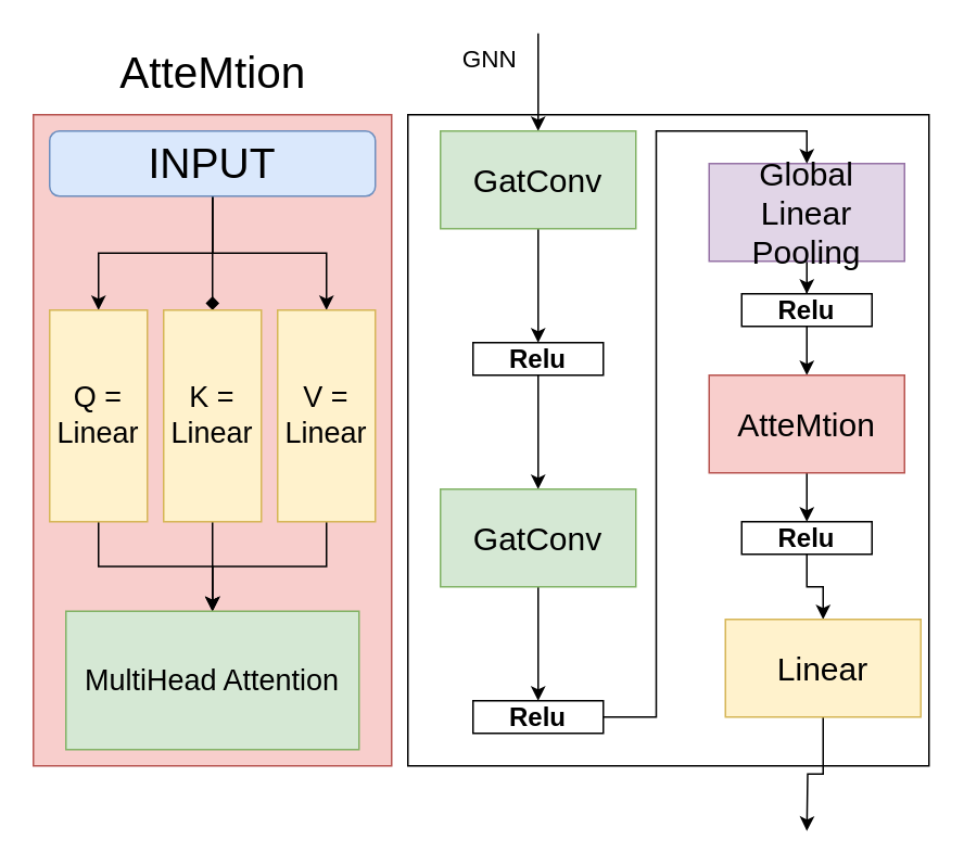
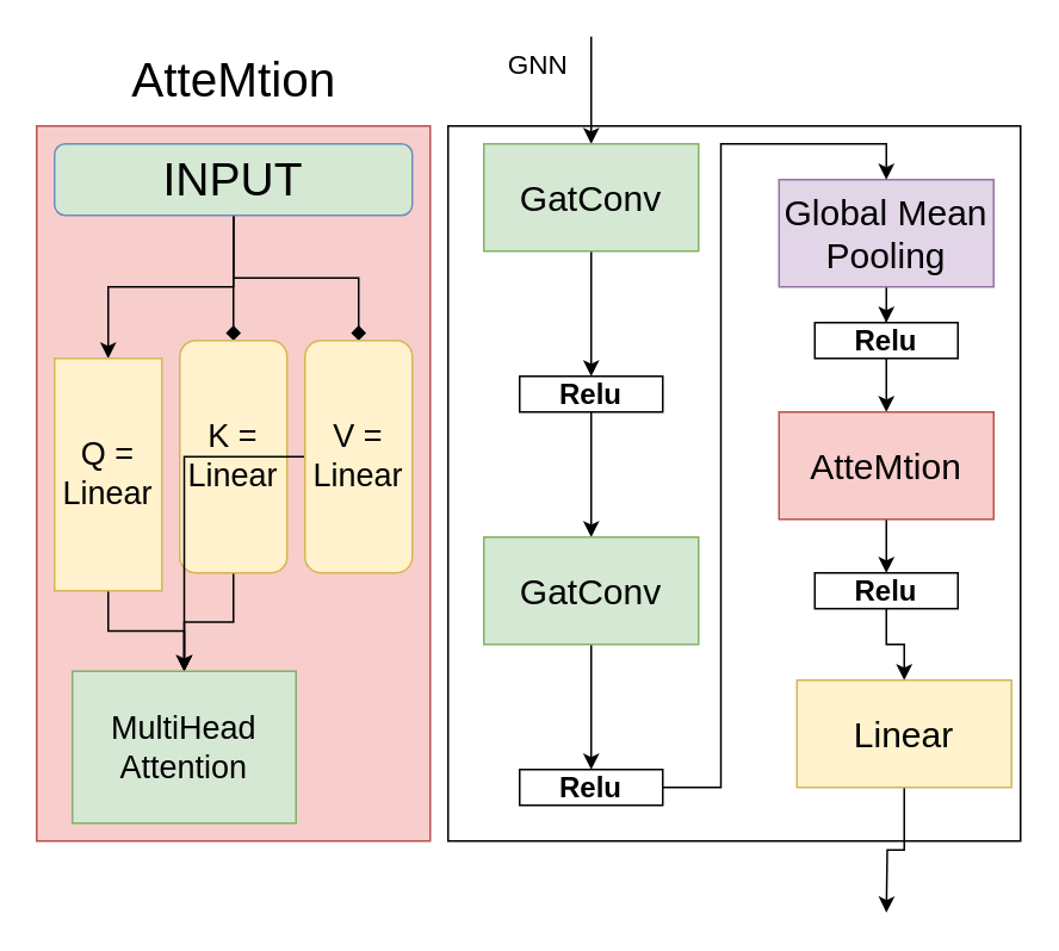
  <mxCell id="0" />
  <mxCell id="1" parent="0" />
  <mxCell id="2" value="" style="rounded=0;whiteSpace=wrap;html=1;fillColor=#f8cecc;strokeColor=#b85450;" vertex="1" parent="1"><mxGeometry x="20" y="70" width="220" height="400" as="geometry" /></mxCell>
  <mxCell id="3" style="edgeStyle=orthogonalEdgeStyle;rounded=0;orthogonalLoop=1;jettySize=auto;html=1;" edge="1" parent="1" source="6" target="8"><mxGeometry relative="1" as="geometry" /></mxCell>
  <mxCell id="4" style="edgeStyle=orthogonalEdgeStyle;rounded=0;orthogonalLoop=1;jettySize=auto;html=1;entryX=0.5;entryY=0;entryDx=0;entryDy=0;endArrow=diamond;" edge="1" parent="1" source="6" target="10"><mxGeometry relative="1" as="geometry" /></mxCell>
- <mxCell id="5" style="edgeStyle=orthogonalEdgeStyle;rounded=0;orthogonalLoop=1;jettySize=auto;html=1;" edge="1" parent="1" source="6" target="12"><mxGeometry relative="1" as="geometry" /></mxCell>
- <mxCell id="6" value="&lt;font style=&quot;font-size: 26px;&quot;&gt;INPUT&lt;/font&gt;" style="rounded=1;whiteSpace=wrap;html=1;fillColor=#dae8fc;strokeColor=#6c8ebf;" vertex="1" parent="1"><mxGeometry x="30" y="80" width="200" height="40" as="geometry" /></mxCell>
+ <mxCell id="5" style="edgeStyle=orthogonalEdgeStyle;rounded=0;orthogonalLoop=1;jettySize=auto;html=1;endArrow=diamond;" edge="1" parent="1" source="6" target="12"><mxGeometry relative="1" as="geometry" /></mxCell>
+ <mxCell id="6" value="&lt;font style=&quot;font-size: 26px;&quot;&gt;INPUT&lt;/font&gt;" style="rounded=1;whiteSpace=wrap;html=1;fillColor=#d5e8d4;strokeColor=#6c8ebf;" vertex="1" parent="1"><mxGeometry x="30" y="80" width="200" height="40" as="geometry" /></mxCell>
  <mxCell id="7" style="edgeStyle=orthogonalEdgeStyle;rounded=0;orthogonalLoop=1;jettySize=auto;html=1;" edge="1" parent="1" source="8" target="13"><mxGeometry relative="1" as="geometry" /></mxCell>
- <mxCell id="8" value="&lt;font style=&quot;font-size: 18px;&quot;&gt;Q = &lt;/font&gt;&lt;br&gt;&lt;div&gt;&lt;font style=&quot;font-size: 18px;&quot;&gt;Linear&lt;/font&gt;&lt;/div&gt;" style="rounded=0;whiteSpace=wrap;html=1;fillColor=#fff2cc;strokeColor=#d6b656;" vertex="1" parent="1"><mxGeometry x="30" y="190" width="60" height="130" as="geometry" /></mxCell>
+ <mxCell id="8" value="&lt;font style=&quot;font-size: 18px;&quot;&gt;Q = &lt;/font&gt;&lt;br&gt;&lt;div&gt;&lt;font style=&quot;font-size: 18px;&quot;&gt;Linear&lt;/font&gt;&lt;/div&gt;" style="rounded=0;whiteSpace=wrap;html=1;fillColor=#fff2cc;strokeColor=#d6b656;" vertex="1" parent="1"><mxGeometry x="30" y="200" width="60" height="130" as="geometry" /></mxCell>
  <mxCell id="9" style="edgeStyle=orthogonalEdgeStyle;rounded=0;orthogonalLoop=1;jettySize=auto;html=1;" edge="1" parent="1" source="10" target="13"><mxGeometry relative="1" as="geometry" /></mxCell>
- <mxCell id="10" value="&lt;div&gt;&lt;font style=&quot;font-size: 18px;&quot;&gt;K = &lt;/font&gt;&lt;/div&gt;&lt;div&gt;&lt;font style=&quot;font-size: 18px;&quot;&gt;Linear&lt;/font&gt;&lt;/div&gt;" style="rounded=0;whiteSpace=wrap;html=1;fillColor=#fff2cc;strokeColor=#d6b656;" vertex="1" parent="1"><mxGeometry x="100" y="190" width="60" height="130" as="geometry" /></mxCell>
+ <mxCell id="10" value="&lt;div&gt;&lt;font style=&quot;font-size: 18px;&quot;&gt;K = &lt;/font&gt;&lt;/div&gt;&lt;div&gt;&lt;font style=&quot;font-size: 18px;&quot;&gt;Linear&lt;/font&gt;&lt;/div&gt;" style="whiteSpace=wrap;html=1;fillColor=#fff2cc;strokeColor=#d6b656;rounded=1;" vertex="1" parent="1"><mxGeometry x="100" y="190" width="60" height="130" as="geometry" /></mxCell>
  <mxCell id="11" style="edgeStyle=orthogonalEdgeStyle;rounded=0;orthogonalLoop=1;jettySize=auto;html=1;entryX=0.5;entryY=0;entryDx=0;entryDy=0;" edge="1" parent="1" source="12" target="13"><mxGeometry relative="1" as="geometry" /></mxCell>
- <mxCell id="12" value="&lt;font style=&quot;font-size: 18px;&quot;&gt;V = &lt;/font&gt;&lt;br&gt;&lt;div&gt;&lt;font style=&quot;font-size: 18px;&quot;&gt;Linear&lt;/font&gt;&lt;/div&gt;" style="rounded=0;whiteSpace=wrap;html=1;fillColor=#fff2cc;strokeColor=#d6b656;" vertex="1" parent="1"><mxGeometry x="170" y="190" width="60" height="130" as="geometry" /></mxCell>
- <mxCell id="13" value="&lt;font style=&quot;font-size: 18px;&quot;&gt;MultiHead Attention&lt;/font&gt;" style="rounded=0;whiteSpace=wrap;html=1;fillColor=#d5e8d4;strokeColor=#82b366;" vertex="1" parent="1"><mxGeometry x="40" y="375" width="180" height="85" as="geometry" /></mxCell>
+ <mxCell id="12" value="&lt;font style=&quot;font-size: 18px;&quot;&gt;V = &lt;/font&gt;&lt;br&gt;&lt;div&gt;&lt;font style=&quot;font-size: 18px;&quot;&gt;Linear&lt;/font&gt;&lt;/div&gt;" style="whiteSpace=wrap;html=1;fillColor=#fff2cc;strokeColor=#d6b656;rounded=1;" vertex="1" parent="1"><mxGeometry x="170" y="190" width="60" height="130" as="geometry" /></mxCell>
+ <mxCell id="13" value="&lt;font style=&quot;font-size: 18px;&quot;&gt;MultiHead Attention&lt;/font&gt;" style="rounded=0;whiteSpace=wrap;html=1;fillColor=#d5e8d4;strokeColor=#82b366;" vertex="1" parent="1"><mxGeometry x="40" y="375" width="125" height="85" as="geometry" /></mxCell>
  <mxCell id="14" value="&lt;font style=&quot;font-size: 27px;&quot;&gt;AtteMtion&lt;/font&gt;" style="text;html=1;align=center;verticalAlign=middle;resizable=0;points=[];autosize=1;strokeColor=none;fillColor=none;" vertex="1" parent="1"><mxGeometry x="60" y="20" width="140" height="50" as="geometry" /></mxCell>
  <mxCell id="15" value="" style="rounded=0;whiteSpace=wrap;html=1;" vertex="1" parent="1"><mxGeometry x="250" y="70" width="320" height="400" as="geometry" /></mxCell>
  <mxCell id="16" value="" style="endArrow=classic;html=1;rounded=0;entryX=0.5;entryY=0;entryDx=0;entryDy=0;" edge="1" parent="1" target="18"><mxGeometry width="50" height="50" relative="1" as="geometry"><mxPoint x="330" y="20" as="sourcePoint" /><mxPoint x="360" y="-10" as="targetPoint" /></mxGeometry></mxCell>
  <mxCell id="17" style="edgeStyle=orthogonalEdgeStyle;rounded=0;orthogonalLoop=1;jettySize=auto;html=1;entryX=0.5;entryY=0;entryDx=0;entryDy=0;" edge="1" parent="1" source="18" target="21"><mxGeometry relative="1" as="geometry" /></mxCell>
  <mxCell id="18" value="&lt;font style=&quot;font-size: 20px;&quot;&gt;GatConv&lt;/font&gt;" style="rounded=0;whiteSpace=wrap;html=1;fillColor=#d5e8d4;strokeColor=#82b366;" vertex="1" parent="1"><mxGeometry x="270" y="80" width="120" height="60" as="geometry" /></mxCell>
  <mxCell id="19" value="&lt;font style=&quot;font-size: 15px;&quot;&gt;GNN &lt;br&gt;&lt;/font&gt;" style="text;html=1;align=center;verticalAlign=middle;resizable=0;points=[];autosize=1;strokeColor=none;fillColor=none;" vertex="1" parent="1"><mxGeometry x="270" y="20" width="60" height="30" as="geometry" /></mxCell>
  <mxCell id="20" value="" style="edgeStyle=orthogonalEdgeStyle;rounded=0;orthogonalLoop=1;jettySize=auto;html=1;" edge="1" parent="1" source="21" target="23"><mxGeometry relative="1" as="geometry" /></mxCell>
  <mxCell id="21" value="&lt;span&gt;&lt;font style=&quot;font-size: 16px;&quot;&gt;Relu&lt;/font&gt;&lt;/span&gt;" style="rounded=0;whiteSpace=wrap;html=1;fontStyle=1" vertex="1" parent="1"><mxGeometry x="290" y="210" width="80" height="20" as="geometry" /></mxCell>
  <mxCell id="22" style="edgeStyle=orthogonalEdgeStyle;rounded=0;orthogonalLoop=1;jettySize=auto;html=1;entryX=0.5;entryY=0;entryDx=0;entryDy=0;" edge="1" parent="1" source="23" target="24"><mxGeometry relative="1" as="geometry" /></mxCell>
  <mxCell id="23" value="&lt;font style=&quot;font-size: 20px;&quot;&gt;GatConv&lt;/font&gt;" style="rounded=0;whiteSpace=wrap;html=1;fillColor=#d5e8d4;strokeColor=#82b366;" vertex="1" parent="1"><mxGeometry x="270" y="300" width="120" height="60" as="geometry" /></mxCell>
  <mxCell id="24" value="&lt;b&gt;&lt;font style=&quot;font-size: 16px;&quot;&gt;Relu&lt;/font&gt;&lt;/b&gt;" style="rounded=0;whiteSpace=wrap;html=1;" vertex="1" parent="1"><mxGeometry x="290" y="430" width="80" height="20" as="geometry" /></mxCell>
  <mxCell id="25" style="edgeStyle=orthogonalEdgeStyle;rounded=0;orthogonalLoop=1;jettySize=auto;html=1;" edge="1" parent="1" source="26" target="30"><mxGeometry relative="1" as="geometry" /></mxCell>
- <mxCell id="26" value="&lt;font style=&quot;font-size: 20px;&quot;&gt;Global Linear Pooling&lt;/font&gt;" style="rounded=0;whiteSpace=wrap;html=1;fillColor=#e1d5e7;strokeColor=#9673a6;" vertex="1" parent="1"><mxGeometry x="435" y="100" width="120" height="60" as="geometry" /></mxCell>
+ <mxCell id="26" value="&lt;font style=&quot;font-size: 20px;&quot;&gt;Global Mean Pooling&lt;/font&gt;" style="rounded=0;whiteSpace=wrap;html=1;fillColor=#e1d5e7;strokeColor=#9673a6;" vertex="1" parent="1"><mxGeometry x="435" y="100" width="120" height="60" as="geometry" /></mxCell>
  <mxCell id="27" style="edgeStyle=orthogonalEdgeStyle;rounded=0;orthogonalLoop=1;jettySize=auto;html=1;exitX=1;exitY=0.5;exitDx=0;exitDy=0;entryX=0.5;entryY=0;entryDx=0;entryDy=0;" edge="1" parent="1" source="24" target="26"><mxGeometry relative="1" as="geometry" /></mxCell>
  <mxCell id="28" style="edgeStyle=orthogonalEdgeStyle;rounded=0;orthogonalLoop=1;jettySize=auto;html=1;exitX=0.5;exitY=1;exitDx=0;exitDy=0;" edge="1" parent="1" source="26" target="26"><mxGeometry relative="1" as="geometry" /></mxCell>
  <mxCell id="29" style="edgeStyle=orthogonalEdgeStyle;rounded=0;orthogonalLoop=1;jettySize=auto;html=1;" edge="1" parent="1" source="30" target="32"><mxGeometry relative="1" as="geometry" /></mxCell>
  <mxCell id="30" value="&lt;b&gt;&lt;font style=&quot;font-size: 16px;&quot;&gt;Relu&lt;/font&gt;&lt;/b&gt;" style="rounded=0;whiteSpace=wrap;html=1;" vertex="1" parent="1"><mxGeometry x="455" y="180" width="80" height="20" as="geometry" /></mxCell>
  <mxCell id="31" style="edgeStyle=orthogonalEdgeStyle;rounded=0;orthogonalLoop=1;jettySize=auto;html=1;entryX=0.5;entryY=0;entryDx=0;entryDy=0;" edge="1" parent="1" source="32" target="34"><mxGeometry relative="1" as="geometry" /></mxCell>
  <mxCell id="32" value="&lt;font style=&quot;font-size: 20px;&quot;&gt;AtteMtion&lt;/font&gt;" style="rounded=0;whiteSpace=wrap;html=1;fillColor=#f8cecc;strokeColor=#b85450;" vertex="1" parent="1"><mxGeometry x="435" y="230" width="120" height="60" as="geometry" /></mxCell>
  <mxCell id="33" style="edgeStyle=orthogonalEdgeStyle;rounded=0;orthogonalLoop=1;jettySize=auto;html=1;entryX=0.5;entryY=0;entryDx=0;entryDy=0;" edge="1" parent="1" source="34" target="36"><mxGeometry relative="1" as="geometry" /></mxCell>
  <mxCell id="34" value="&lt;b&gt;&lt;font style=&quot;font-size: 16px;&quot;&gt;Relu&lt;/font&gt;&lt;/b&gt;" style="rounded=0;whiteSpace=wrap;html=1;" vertex="1" parent="1"><mxGeometry x="455" y="320" width="80" height="20" as="geometry" /></mxCell>
  <mxCell id="35" style="edgeStyle=orthogonalEdgeStyle;rounded=0;orthogonalLoop=1;jettySize=auto;html=1;" edge="1" parent="1" source="36"><mxGeometry relative="1" as="geometry"><mxPoint x="495" y="510" as="targetPoint" /></mxGeometry></mxCell>
  <mxCell id="36" value="&lt;font style=&quot;font-size: 20px;&quot;&gt;Linear&lt;/font&gt;" style="rounded=0;whiteSpace=wrap;html=1;fillColor=#fff2cc;strokeColor=#d6b656;" vertex="1" parent="1"><mxGeometry x="445" y="380" width="120" height="60" as="geometry" /></mxCell>
